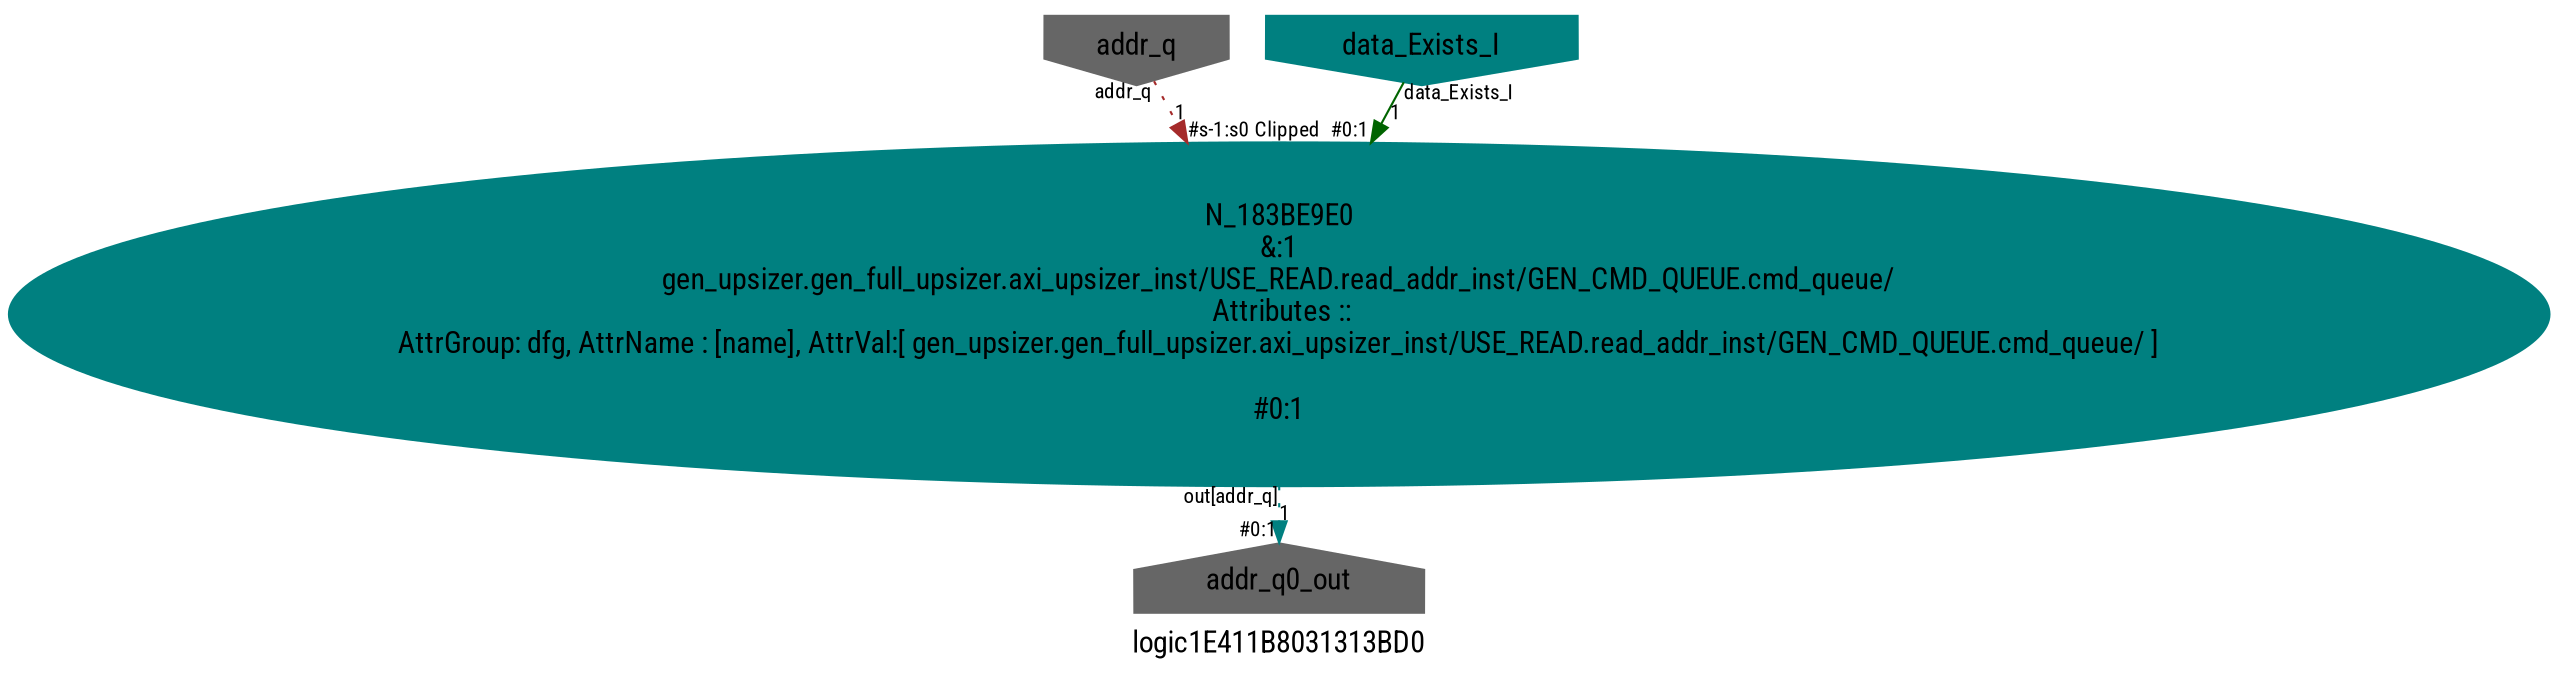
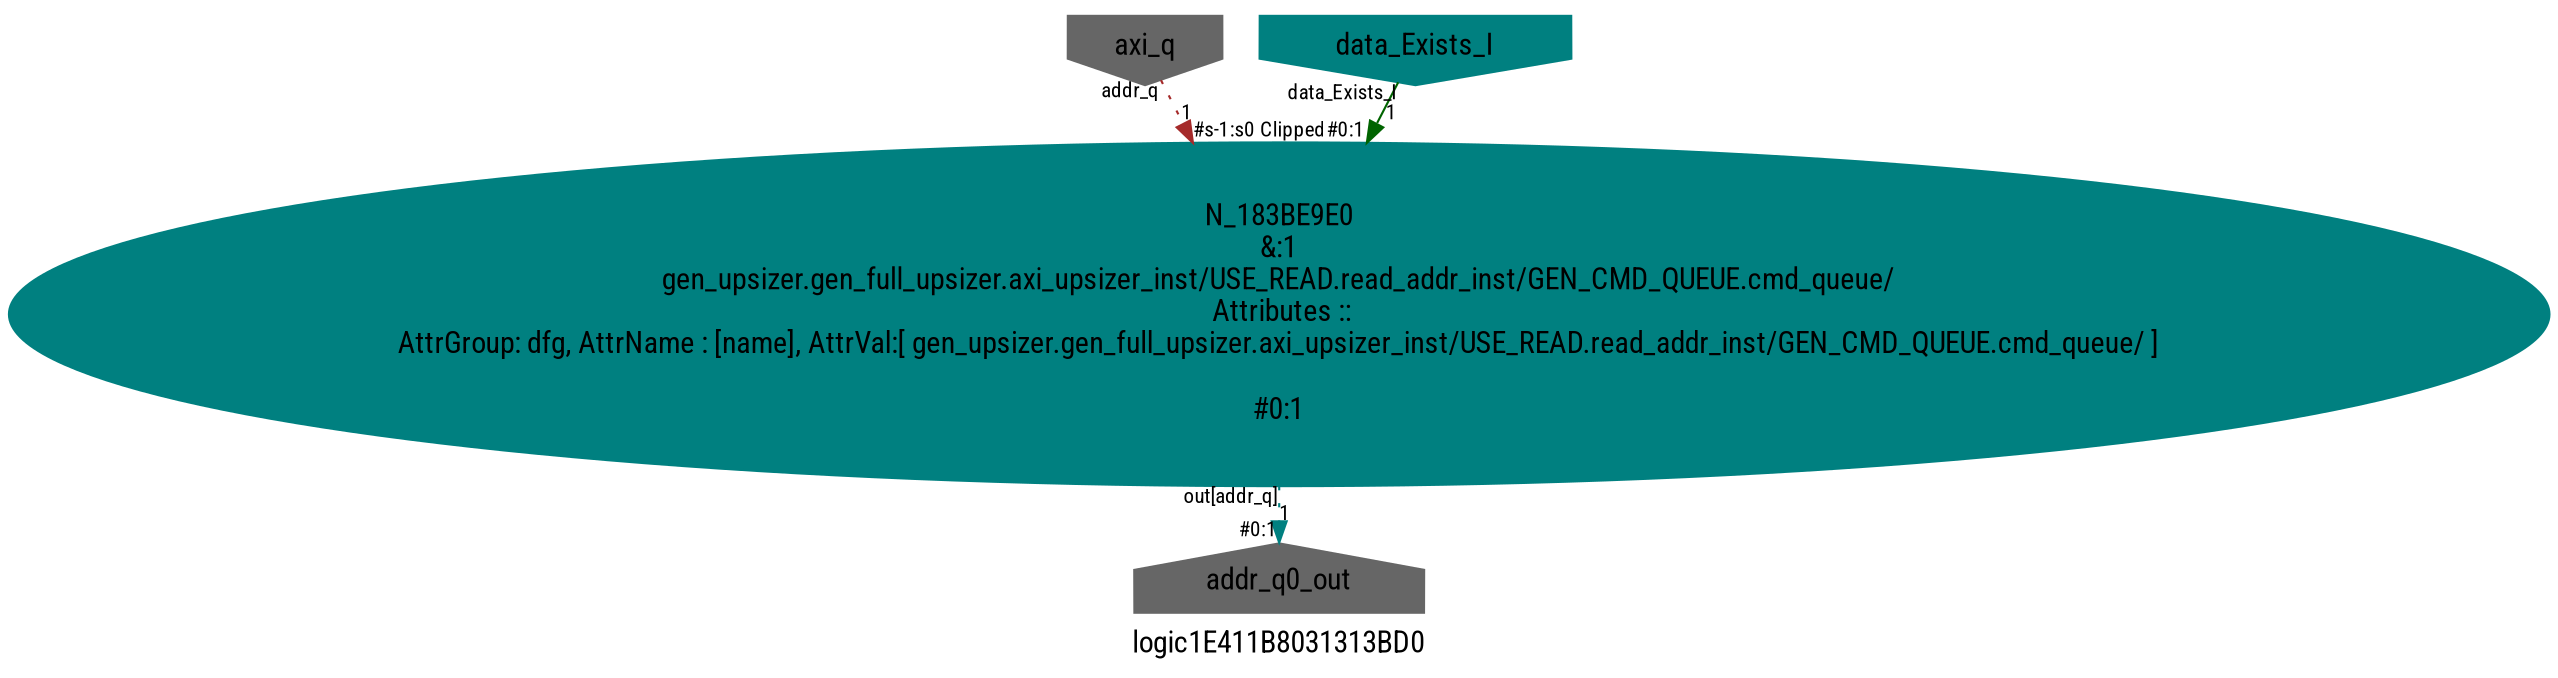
  digraph {
    label=logic1E411B8031313BD0
    ranksep=0.1
    splines=true
    fontname="Roboto Condensed"
    node [color=gray40 fontname="Roboto Condensed" shape=invhouse style=filled]
    edge [fontname="Roboto Condensed" fontsize=10 headlabel="#0:1" style=dotted]
-   n1 [label=addr_q]
+   n1 [label=axi_q]
    n2 [color=teal label=data_Exists_I]
    n3 [label=addr_q0_out shape=house]
    n4 [color=teal label="N_183BE9E0\n&:1\ngen_upsizer.gen_full_upsizer.axi_upsizer_inst/USE_READ.read_addr_inst/GEN_CMD_QUEUE.cmd_queue/\n Attributes ::\nAttrGroup: dfg, AttrName : [name], AttrVal:[ gen_upsizer.gen_full_upsizer.axi_upsizer_inst/USE_READ.read_addr_inst/GEN_CMD_QUEUE.cmd_queue/ ]\n\n#0:1\n" shape=""]
    subgraph sub_1 {
      rank=source
      n1
      n2
    }
    subgraph sub_2 {
      rank=sink
      n3
    }
    n1 -> n4 [color=brown headlabel="#s-1:s0 Clipped" label=1 taillabel=addr_q]
    n2 -> n4 [color=darkgreen label=1 taillabel=data_Exists_I style=solid]
    n4 -> n3 [color=teal label=1 taillabel="out[addr_q]"]
  }
